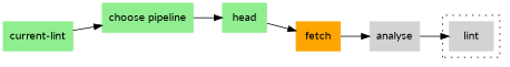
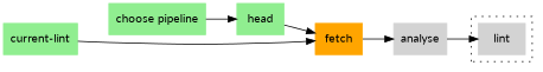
  digraph {
    fontname=Lato
    rankdir=LR
    node [color="#90ee90" fillcolor="#90ee90" fontname=Lato shape=box style=filled]
    edge [fontname=Lato]
    n1 [color="#d3d3d3" fillcolor="#d3d3d3" label=lint]
    n2 [label="current-lint"]
    n3 [label="choose pipeline"]
    n4 [label=head]
    n5 [color="#ffa500" fillcolor="#ffa500" label=fetch]
    n6 [color="#d3d3d3" fillcolor="#d3d3d3" label=analyse]
    subgraph cluster_1 {
      style=dotted
      n1
    }
-   n2 -> n3
+   n2 -> n5
    n3 -> n4
    n4 -> n5
    n5 -> n6
    n6 -> n1
  }
